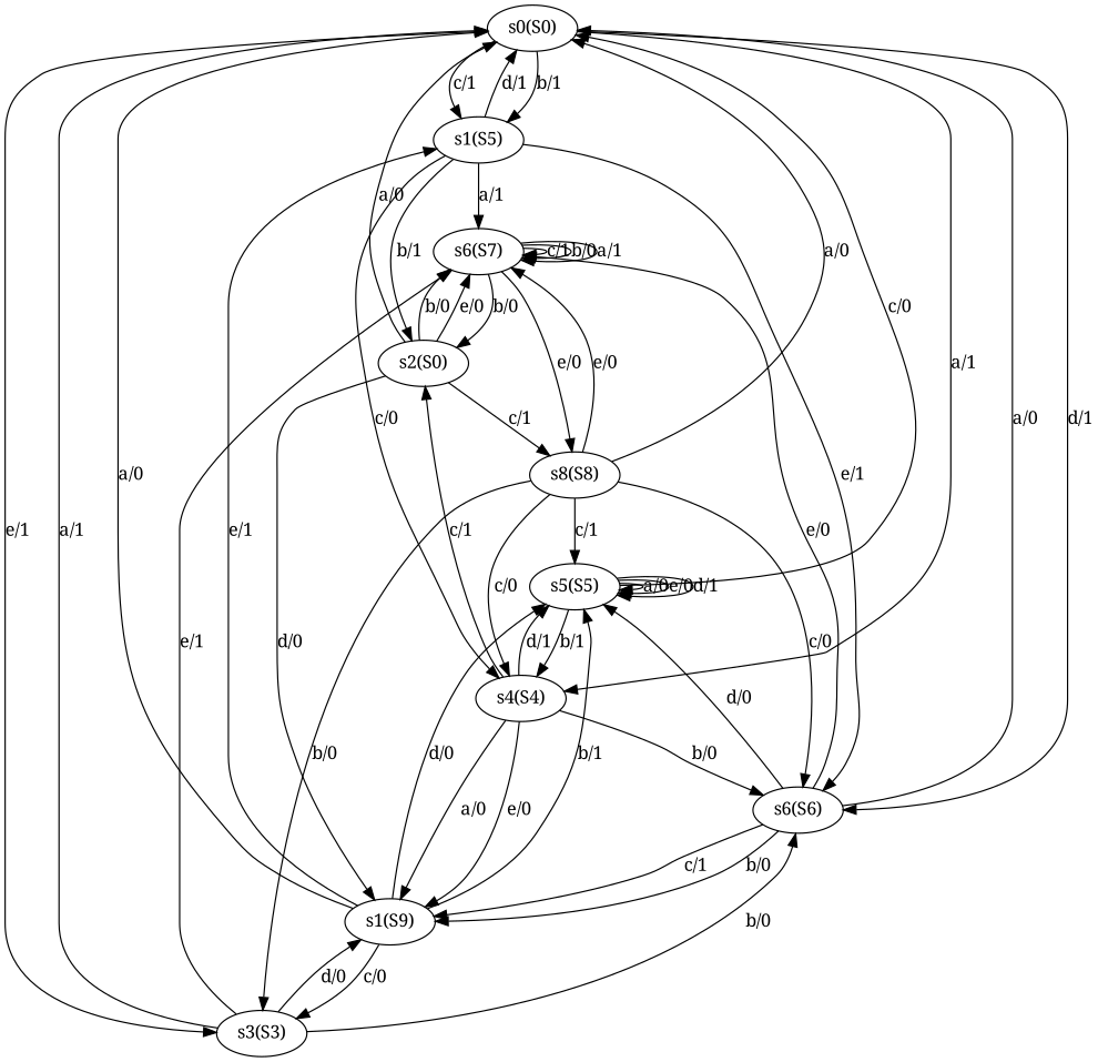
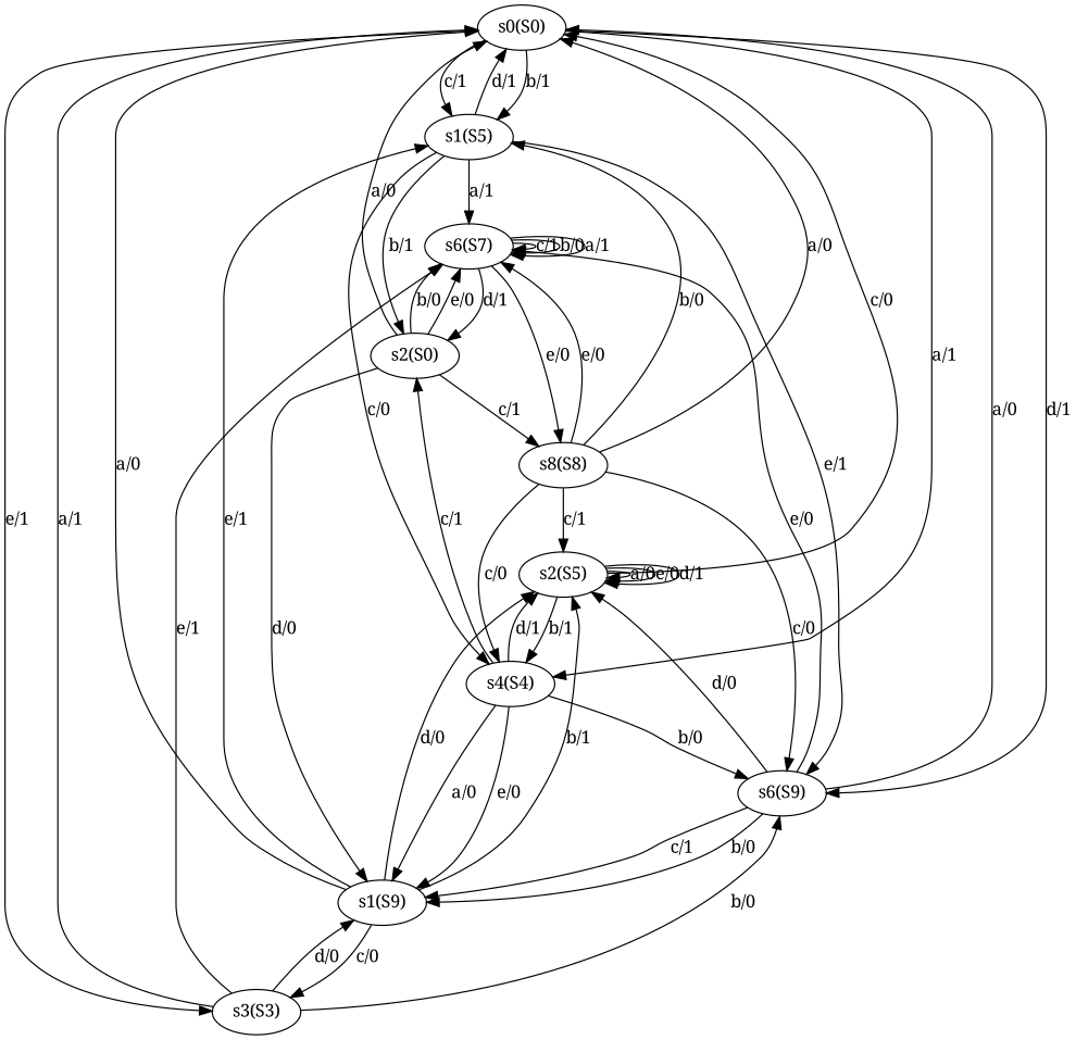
  digraph {
    fontname="Noto Serif"
    node [fontname="Noto Serif"]
    edge [fontname="Noto Serif"]
    n1 [label="s0(S0)"]
    n2 [label="s1(S5)"]
    n3 [label="s3(S3)"]
    n4 [label="s4(S4)"]
-   n5 [label="s6(S6)"]
+   n5 [label="s6(S9)"]
    n6 [label="s2(S0)"]
    n7 [label="s6(S7)"]
    n8 [label="s1(S9)"]
-   n9 [label="s5(S5)"]
+   n9 [label="s2(S5)"]
    n10 [label="s8(S8)"]
    n1 -> n2 [label="b/1"]
    n1 -> n2 [label="c/1"]
    n1 -> n3 [label="e/1"]
    n1 -> n4 [label="a/1"]
    n1 -> n5 [label="d/1"]
    n2 -> n1 [label="d/1"]
    n2 -> n4 [label="c/0"]
    n2 -> n5 [label="e/1"]
    n2 -> n6 [label="b/1"]
    n2 -> n7 [label="a/1"]
    n3 -> n1 [label="a/1"]
    n3 -> n5 [label="b/0"]
    n3 -> n7 [label="e/1"]
    n3 -> n8 [label="d/0"]
    n4 -> n5 [label="b/0"]
    n4 -> n6 [label="c/1"]
    n4 -> n8 [label="e/0"]
    n4 -> n8 [label="a/0"]
    n4 -> n9 [label="d/1"]
    n5 -> n1 [label="a/0"]
    n5 -> n7 [label="e/0"]
    n5 -> n8 [label="b/0"]
    n5 -> n8 [label="c/1"]
    n5 -> n9 [label="d/0"]
    n6 -> n1 [label="a/0"]
    n6 -> n7 [label="b/0"]
    n6 -> n7 [label="e/0"]
    n6 -> n8 [label="d/0"]
    n6 -> n10 [label="c/1"]
-   n7 -> n6 [label="b/0"]
+   n7 -> n6 [label="d/1"]
    n7 -> n7 [label="c/1"]
    n7 -> n7 [label="b/0"]
    n7 -> n7 [label="a/1"]
    n7 -> n10 [label="e/0"]
    n8 -> n1 [label="a/0"]
    n8 -> n2 [label="e/1"]
    n8 -> n3 [label="c/0"]
    n8 -> n9 [label="d/0"]
    n8 -> n9 [label="b/1"]
    n9 -> n1 [label="c/0"]
    n9 -> n4 [label="b/1"]
    n9 -> n9 [label="a/0"]
    n9 -> n9 [label="e/0"]
    n9 -> n9 [label="d/1"]
    n10 -> n1 [label="a/0"]
-   n10 -> n3 [label="b/0"]
+   n10 -> n2 [label="b/0"]
    n10 -> n4 [label="c/0"]
    n10 -> n5 [label="c/0"]
    n10 -> n7 [label="e/0"]
    n10 -> n9 [label="c/1"]
  }
